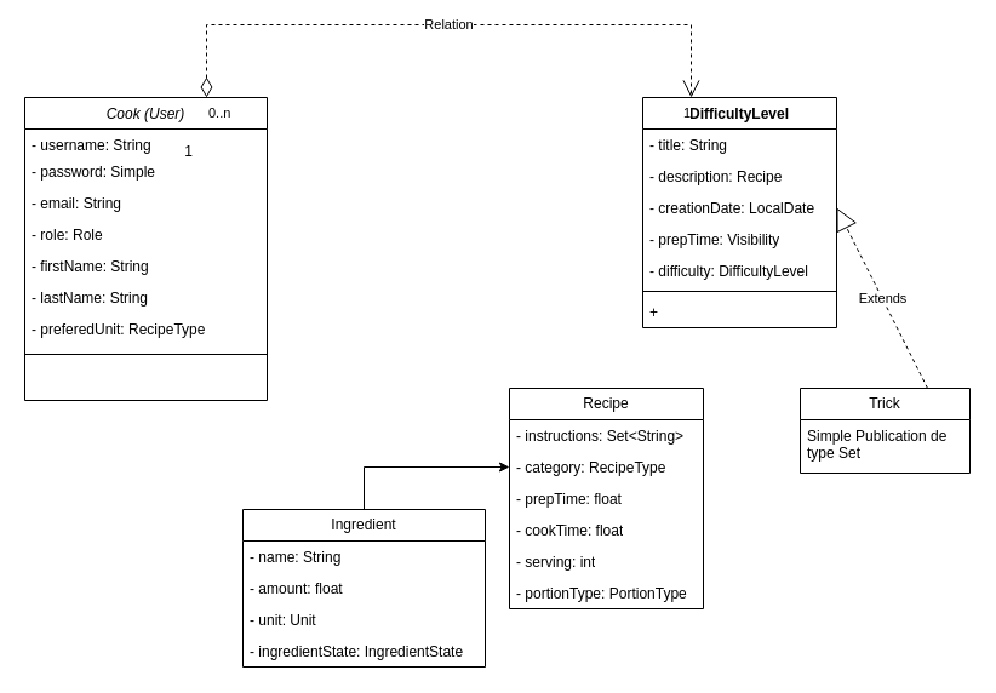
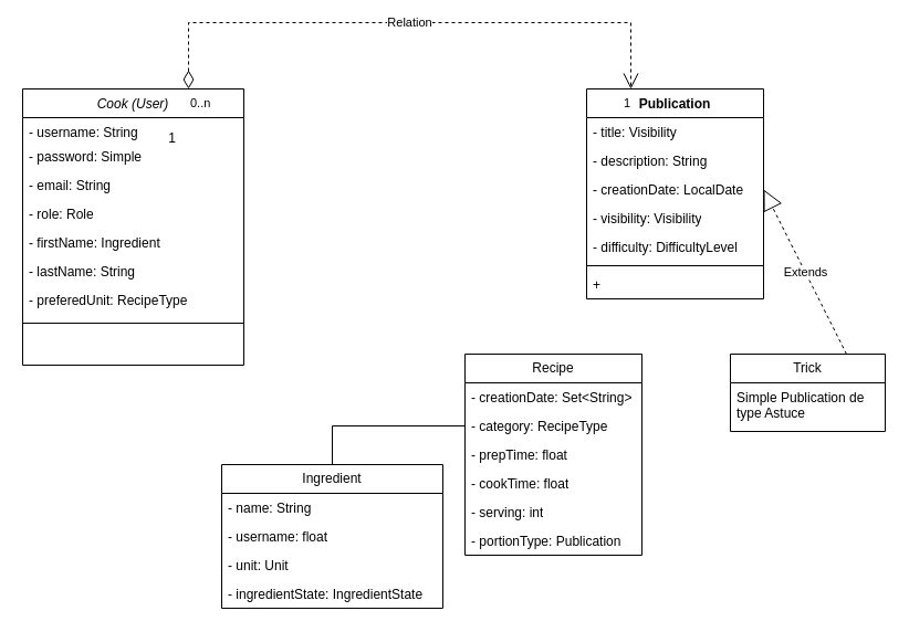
  <mxCell id="0" />
  <mxCell id="1" parent="0" />
  <mxCell id="2" value="Cook (User)" style="swimlane;fontStyle=2;align=center;verticalAlign=top;childLayout=stackLayout;horizontal=1;startSize=26;horizontalStack=0;resizeParent=1;resizeLast=0;collapsible=1;marginBottom=0;rounded=0;shadow=0;strokeWidth=1;" parent="1" vertex="1"><mxGeometry x="20" y="80" width="200" height="250" as="geometry"><mxRectangle x="230" y="140" width="160" height="26" as="alternateBounds" /></mxGeometry></mxCell>
  <mxCell id="3" value="- username: String" style="text;align=left;verticalAlign=top;spacingLeft=4;spacingRight=4;overflow=hidden;rotatable=0;points=[[0,0.5],[1,0.5]];portConstraint=eastwest;" parent="2" vertex="1"><mxGeometry y="26" width="200" height="22" as="geometry" /></mxCell>
  <mxCell id="4" value="- password: Simple" style="text;align=left;verticalAlign=top;spacingLeft=4;spacingRight=4;overflow=hidden;rotatable=0;points=[[0,0.5],[1,0.5]];portConstraint=eastwest;rounded=0;shadow=0;html=0;" parent="2" vertex="1"><mxGeometry y="48" width="200" height="26" as="geometry" /></mxCell>
  <mxCell id="5" value="- email: String" style="text;align=left;verticalAlign=top;spacingLeft=4;spacingRight=4;overflow=hidden;rotatable=0;points=[[0,0.5],[1,0.5]];portConstraint=eastwest;rounded=0;shadow=0;html=0;" parent="2" vertex="1"><mxGeometry y="74" width="200" height="26" as="geometry" /></mxCell>
  <mxCell id="6" value="- role: Role" style="text;align=left;verticalAlign=top;spacingLeft=4;spacingRight=4;overflow=hidden;rotatable=0;points=[[0,0.5],[1,0.5]];portConstraint=eastwest;rounded=0;shadow=0;html=0;" vertex="1" parent="2"><mxGeometry y="100" width="200" height="26" as="geometry" /></mxCell>
- <mxCell id="7" value="- firstName: String" style="text;align=left;verticalAlign=top;spacingLeft=4;spacingRight=4;overflow=hidden;rotatable=0;points=[[0,0.5],[1,0.5]];portConstraint=eastwest;rounded=0;shadow=0;html=0;" vertex="1" parent="2"><mxGeometry y="126" width="200" height="26" as="geometry" /></mxCell>
+ <mxCell id="7" value="- firstName: Ingredient" style="text;align=left;verticalAlign=top;spacingLeft=4;spacingRight=4;overflow=hidden;rotatable=0;points=[[0,0.5],[1,0.5]];portConstraint=eastwest;rounded=0;shadow=0;html=0;" vertex="1" parent="2"><mxGeometry y="126" width="200" height="26" as="geometry" /></mxCell>
  <mxCell id="8" value="- lastName: String" style="text;align=left;verticalAlign=top;spacingLeft=4;spacingRight=4;overflow=hidden;rotatable=0;points=[[0,0.5],[1,0.5]];portConstraint=eastwest;rounded=0;shadow=0;html=0;" vertex="1" parent="2"><mxGeometry y="152" width="200" height="26" as="geometry" /></mxCell>
  <mxCell id="9" value="- preferedUnit: RecipeType" style="text;align=left;verticalAlign=top;spacingLeft=4;spacingRight=4;overflow=hidden;rotatable=0;points=[[0,0.5],[1,0.5]];portConstraint=eastwest;rounded=0;shadow=0;html=0;" vertex="1" parent="2"><mxGeometry y="178" width="200" height="26" as="geometry" /></mxCell>
  <mxCell id="10" value="" style="line;html=1;strokeWidth=1;align=left;verticalAlign=middle;spacingTop=-1;spacingLeft=3;spacingRight=3;rotatable=0;labelPosition=right;points=[];portConstraint=eastwest;" parent="2" vertex="1"><mxGeometry y="204" width="200" height="16" as="geometry" /></mxCell>
- <mxCell id="11" value="DifficultyLevel" style="swimlane;fontStyle=1;align=center;verticalAlign=top;childLayout=stackLayout;horizontal=1;startSize=26;horizontalStack=0;resizeParent=1;resizeParentMax=0;resizeLast=0;collapsible=1;marginBottom=0;whiteSpace=wrap;html=1;" vertex="1" parent="1"><mxGeometry x="530" y="80" width="160" height="190" as="geometry" /></mxCell>
- <mxCell id="12" value="- title: String" style="text;strokeColor=none;fillColor=none;align=left;verticalAlign=top;spacingLeft=4;spacingRight=4;overflow=hidden;rotatable=0;points=[[0,0.5],[1,0.5]];portConstraint=eastwest;whiteSpace=wrap;html=1;" vertex="1" parent="11"><mxGeometry y="26" width="160" height="26" as="geometry" /></mxCell>
- <mxCell id="13" value="- description: Recipe" style="text;strokeColor=none;fillColor=none;align=left;verticalAlign=top;spacingLeft=4;spacingRight=4;overflow=hidden;rotatable=0;points=[[0,0.5],[1,0.5]];portConstraint=eastwest;whiteSpace=wrap;html=1;" vertex="1" parent="11"><mxGeometry y="52" width="160" height="26" as="geometry" /></mxCell>
+ <mxCell id="11" value="Publication" style="swimlane;fontStyle=1;align=center;verticalAlign=top;childLayout=stackLayout;horizontal=1;startSize=26;horizontalStack=0;resizeParent=1;resizeParentMax=0;resizeLast=0;collapsible=1;marginBottom=0;whiteSpace=wrap;html=1;" vertex="1" parent="1"><mxGeometry x="530" y="80" width="160" height="190" as="geometry" /></mxCell>
+ <mxCell id="12" value="- title: Visibility" style="text;strokeColor=none;fillColor=none;align=left;verticalAlign=top;spacingLeft=4;spacingRight=4;overflow=hidden;rotatable=0;points=[[0,0.5],[1,0.5]];portConstraint=eastwest;whiteSpace=wrap;html=1;" vertex="1" parent="11"><mxGeometry y="26" width="160" height="26" as="geometry" /></mxCell>
+ <mxCell id="13" value="- description: String" style="text;strokeColor=none;fillColor=none;align=left;verticalAlign=top;spacingLeft=4;spacingRight=4;overflow=hidden;rotatable=0;points=[[0,0.5],[1,0.5]];portConstraint=eastwest;whiteSpace=wrap;html=1;" vertex="1" parent="11"><mxGeometry y="52" width="160" height="26" as="geometry" /></mxCell>
  <mxCell id="14" value="- creationDate: LocalDate" style="text;strokeColor=none;fillColor=none;align=left;verticalAlign=top;spacingLeft=4;spacingRight=4;overflow=hidden;rotatable=0;points=[[0,0.5],[1,0.5]];portConstraint=eastwest;whiteSpace=wrap;html=1;" vertex="1" parent="11"><mxGeometry y="78" width="160" height="26" as="geometry" /></mxCell>
- <mxCell id="15" value="- prepTime: Visibility" style="text;strokeColor=none;fillColor=none;align=left;verticalAlign=top;spacingLeft=4;spacingRight=4;overflow=hidden;rotatable=0;points=[[0,0.5],[1,0.5]];portConstraint=eastwest;whiteSpace=wrap;html=1;" vertex="1" parent="11"><mxGeometry y="104" width="160" height="26" as="geometry" /></mxCell>
+ <mxCell id="15" value="- visibility: Visibility" style="text;strokeColor=none;fillColor=none;align=left;verticalAlign=top;spacingLeft=4;spacingRight=4;overflow=hidden;rotatable=0;points=[[0,0.5],[1,0.5]];portConstraint=eastwest;whiteSpace=wrap;html=1;" vertex="1" parent="11"><mxGeometry y="104" width="160" height="26" as="geometry" /></mxCell>
  <mxCell id="16" value="- difficulty: DifficultyLevel" style="text;strokeColor=none;fillColor=none;align=left;verticalAlign=top;spacingLeft=4;spacingRight=4;overflow=hidden;rotatable=0;points=[[0,0.5],[1,0.5]];portConstraint=eastwest;whiteSpace=wrap;html=1;" vertex="1" parent="11"><mxGeometry y="130" width="160" height="26" as="geometry" /></mxCell>
  <mxCell id="17" value="" style="line;strokeWidth=1;fillColor=none;align=left;verticalAlign=middle;spacingTop=-1;spacingLeft=3;spacingRight=3;rotatable=0;labelPosition=right;points=[];portConstraint=eastwest;strokeColor=inherit;" vertex="1" parent="11"><mxGeometry y="156" width="160" height="8" as="geometry" /></mxCell>
  <mxCell id="18" value="+" style="text;strokeColor=none;fillColor=none;align=left;verticalAlign=top;spacingLeft=4;spacingRight=4;overflow=hidden;rotatable=0;points=[[0,0.5],[1,0.5]];portConstraint=eastwest;whiteSpace=wrap;html=1;" vertex="1" parent="11"><mxGeometry y="164" width="160" height="26" as="geometry" /></mxCell>
  <mxCell id="19" value="1" style="text;html=1;align=center;verticalAlign=middle;resizable=0;points=[];autosize=1;strokeColor=none;fillColor=none;" vertex="1" parent="1"><mxGeometry x="140" y="110" width="30" height="30" as="geometry" /></mxCell>
  <mxCell id="20" value="Recipe" style="swimlane;fontStyle=0;childLayout=stackLayout;horizontal=1;startSize=26;fillColor=none;horizontalStack=0;resizeParent=1;resizeParentMax=0;resizeLast=0;collapsible=1;marginBottom=0;whiteSpace=wrap;html=1;" vertex="1" parent="1"><mxGeometry x="420" y="320" width="160" height="182" as="geometry"><mxRectangle x="480" y="240" width="80" height="30" as="alternateBounds" /></mxGeometry></mxCell>
- <mxCell id="21" value="- instructions: Set&amp;lt;String&amp;gt;" style="text;strokeColor=none;fillColor=none;align=left;verticalAlign=top;spacingLeft=4;spacingRight=4;overflow=hidden;rotatable=0;points=[[0,0.5],[1,0.5]];portConstraint=eastwest;whiteSpace=wrap;html=1;" vertex="1" parent="20"><mxGeometry y="26" width="160" height="26" as="geometry" /></mxCell>
+ <mxCell id="21" value="- creationDate: Set&amp;lt;String&amp;gt;" style="text;strokeColor=none;fillColor=none;align=left;verticalAlign=top;spacingLeft=4;spacingRight=4;overflow=hidden;rotatable=0;points=[[0,0.5],[1,0.5]];portConstraint=eastwest;whiteSpace=wrap;html=1;" vertex="1" parent="20"><mxGeometry y="26" width="160" height="26" as="geometry" /></mxCell>
  <mxCell id="22" value="- category: RecipeType" style="text;strokeColor=none;fillColor=none;align=left;verticalAlign=top;spacingLeft=4;spacingRight=4;overflow=hidden;rotatable=0;points=[[0,0.5],[1,0.5]];portConstraint=eastwest;whiteSpace=wrap;html=1;" vertex="1" parent="20"><mxGeometry y="52" width="160" height="26" as="geometry" /></mxCell>
  <mxCell id="23" value="- prepTime: float" style="text;strokeColor=none;fillColor=none;align=left;verticalAlign=top;spacingLeft=4;spacingRight=4;overflow=hidden;rotatable=0;points=[[0,0.5],[1,0.5]];portConstraint=eastwest;whiteSpace=wrap;html=1;" vertex="1" parent="20"><mxGeometry y="78" width="160" height="26" as="geometry" /></mxCell>
  <mxCell id="24" value="- cookTime: float" style="text;strokeColor=none;fillColor=none;align=left;verticalAlign=top;spacingLeft=4;spacingRight=4;overflow=hidden;rotatable=0;points=[[0,0.5],[1,0.5]];portConstraint=eastwest;whiteSpace=wrap;html=1;" vertex="1" parent="20"><mxGeometry y="104" width="160" height="26" as="geometry" /></mxCell>
  <mxCell id="25" value="- serving: int" style="text;strokeColor=none;fillColor=none;align=left;verticalAlign=top;spacingLeft=4;spacingRight=4;overflow=hidden;rotatable=0;points=[[0,0.5],[1,0.5]];portConstraint=eastwest;whiteSpace=wrap;html=1;" vertex="1" parent="20"><mxGeometry y="130" width="160" height="26" as="geometry" /></mxCell>
- <mxCell id="26" value="- portionType: PortionType" style="text;strokeColor=none;fillColor=none;align=left;verticalAlign=top;spacingLeft=4;spacingRight=4;overflow=hidden;rotatable=0;points=[[0,0.5],[1,0.5]];portConstraint=eastwest;whiteSpace=wrap;html=1;" vertex="1" parent="20"><mxGeometry y="156" width="160" height="26" as="geometry" /></mxCell>
+ <mxCell id="26" value="- portionType: Publication" style="text;strokeColor=none;fillColor=none;align=left;verticalAlign=top;spacingLeft=4;spacingRight=4;overflow=hidden;rotatable=0;points=[[0,0.5],[1,0.5]];portConstraint=eastwest;whiteSpace=wrap;html=1;" vertex="1" parent="20"><mxGeometry y="156" width="160" height="26" as="geometry" /></mxCell>
  <mxCell id="27" value="Trick" style="swimlane;fontStyle=0;childLayout=stackLayout;horizontal=1;startSize=26;fillColor=none;horizontalStack=0;resizeParent=1;resizeParentMax=0;resizeLast=0;collapsible=1;marginBottom=0;whiteSpace=wrap;html=1;" vertex="1" parent="1"><mxGeometry x="660" y="320" width="140" height="70" as="geometry" /></mxCell>
- <mxCell id="28" value="Simple Publication de type Set" style="text;strokeColor=none;fillColor=none;align=left;verticalAlign=top;spacingLeft=4;spacingRight=4;overflow=hidden;rotatable=0;points=[[0,0.5],[1,0.5]];portConstraint=eastwest;whiteSpace=wrap;html=1;" vertex="1" parent="27"><mxGeometry y="26" width="140" height="44" as="geometry" /></mxCell>
+ <mxCell id="28" value="Simple Publication de type Astuce" style="text;strokeColor=none;fillColor=none;align=left;verticalAlign=top;spacingLeft=4;spacingRight=4;overflow=hidden;rotatable=0;points=[[0,0.5],[1,0.5]];portConstraint=eastwest;whiteSpace=wrap;html=1;" vertex="1" parent="27"><mxGeometry y="26" width="140" height="44" as="geometry" /></mxCell>
  <mxCell id="29" value="Relation" style="endArrow=open;html=1;endSize=12;startArrow=diamondThin;startSize=14;startFill=0;edgeStyle=orthogonalEdgeStyle;rounded=0;exitX=0.75;exitY=0;exitDx=0;exitDy=0;entryX=0.25;entryY=0;entryDx=0;entryDy=0;dashed=1;" edge="1" parent="1" source="2" target="11"><mxGeometry relative="1" as="geometry"><mxPoint x="280" y="380" as="sourcePoint" /><mxPoint x="440" y="380" as="targetPoint" /><Array as="points"><mxPoint x="170" y="20" /><mxPoint x="570" y="20" /></Array></mxGeometry></mxCell>
  <mxCell id="30" value="0..n" style="edgeLabel;resizable=0;html=1;align=left;verticalAlign=top;" connectable="0" vertex="1" parent="29"><mxGeometry x="-1" relative="1" as="geometry" /></mxCell>
  <mxCell id="31" value="1" style="edgeLabel;resizable=0;html=1;align=right;verticalAlign=top;" connectable="0" vertex="1" parent="29"><mxGeometry x="1" relative="1" as="geometry" /></mxCell>
- <mxCell id="32" style="edgeStyle=orthogonalEdgeStyle;rounded=0;orthogonalLoop=1;jettySize=auto;html=1;entryX=0;entryY=0.5;entryDx=0;entryDy=0;" edge="1" parent="1" source="33" target="22"><mxGeometry relative="1" as="geometry" /></mxCell>
+ <mxCell id="32" style="edgeStyle=orthogonalEdgeStyle;rounded=0;orthogonalLoop=1;jettySize=auto;html=1;entryX=0;entryY=0.5;entryDx=0;entryDy=0;endArrow=none;" edge="1" parent="1" source="33" target="22"><mxGeometry relative="1" as="geometry" /></mxCell>
  <mxCell id="33" value="Ingredient" style="swimlane;fontStyle=0;childLayout=stackLayout;horizontal=1;startSize=26;fillColor=none;horizontalStack=0;resizeParent=1;resizeParentMax=0;resizeLast=0;collapsible=1;marginBottom=0;whiteSpace=wrap;html=1;" vertex="1" parent="1"><mxGeometry x="200" y="420" width="200" height="130" as="geometry" /></mxCell>
  <mxCell id="34" value="- name: String" style="text;strokeColor=none;fillColor=none;align=left;verticalAlign=top;spacingLeft=4;spacingRight=4;overflow=hidden;rotatable=0;points=[[0,0.5],[1,0.5]];portConstraint=eastwest;whiteSpace=wrap;html=1;" vertex="1" parent="33"><mxGeometry y="26" width="200" height="26" as="geometry" /></mxCell>
- <mxCell id="35" value="- amount: float" style="text;strokeColor=none;fillColor=none;align=left;verticalAlign=top;spacingLeft=4;spacingRight=4;overflow=hidden;rotatable=0;points=[[0,0.5],[1,0.5]];portConstraint=eastwest;whiteSpace=wrap;html=1;" vertex="1" parent="33"><mxGeometry y="52" width="200" height="26" as="geometry" /></mxCell>
+ <mxCell id="35" value="- username: float" style="text;strokeColor=none;fillColor=none;align=left;verticalAlign=top;spacingLeft=4;spacingRight=4;overflow=hidden;rotatable=0;points=[[0,0.5],[1,0.5]];portConstraint=eastwest;whiteSpace=wrap;html=1;" vertex="1" parent="33"><mxGeometry y="52" width="200" height="26" as="geometry" /></mxCell>
  <mxCell id="36" value="- unit: Unit" style="text;strokeColor=none;fillColor=none;align=left;verticalAlign=top;spacingLeft=4;spacingRight=4;overflow=hidden;rotatable=0;points=[[0,0.5],[1,0.5]];portConstraint=eastwest;whiteSpace=wrap;html=1;" vertex="1" parent="33"><mxGeometry y="78" width="200" height="26" as="geometry" /></mxCell>
  <mxCell id="37" value="- ingredientState: IngredientState" style="text;strokeColor=none;fillColor=none;align=left;verticalAlign=top;spacingLeft=4;spacingRight=4;overflow=hidden;rotatable=0;points=[[0,0.5],[1,0.5]];portConstraint=eastwest;whiteSpace=wrap;html=1;" vertex="1" parent="33"><mxGeometry y="104" width="200" height="26" as="geometry" /></mxCell>
  <mxCell id="38" value="Extends" style="endArrow=block;endSize=16;endFill=0;html=1;rounded=0;exitX=0.75;exitY=0;exitDx=0;exitDy=0;entryX=1;entryY=0.5;entryDx=0;entryDy=0;dashed=1;" edge="1" parent="1" source="27" target="14"><mxGeometry width="160" relative="1" as="geometry"><mxPoint x="280" y="280" as="sourcePoint" /><mxPoint x="440" y="280" as="targetPoint" /></mxGeometry></mxCell>
